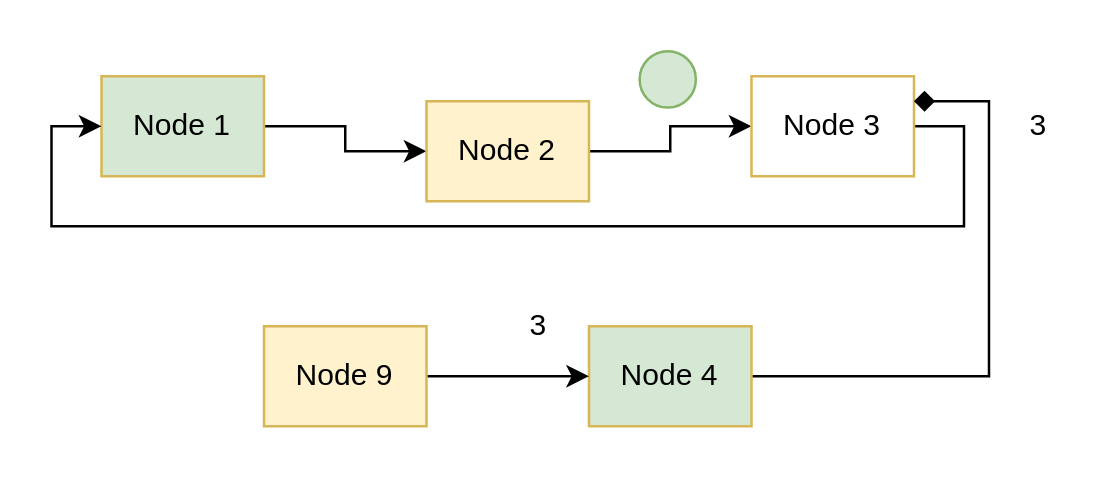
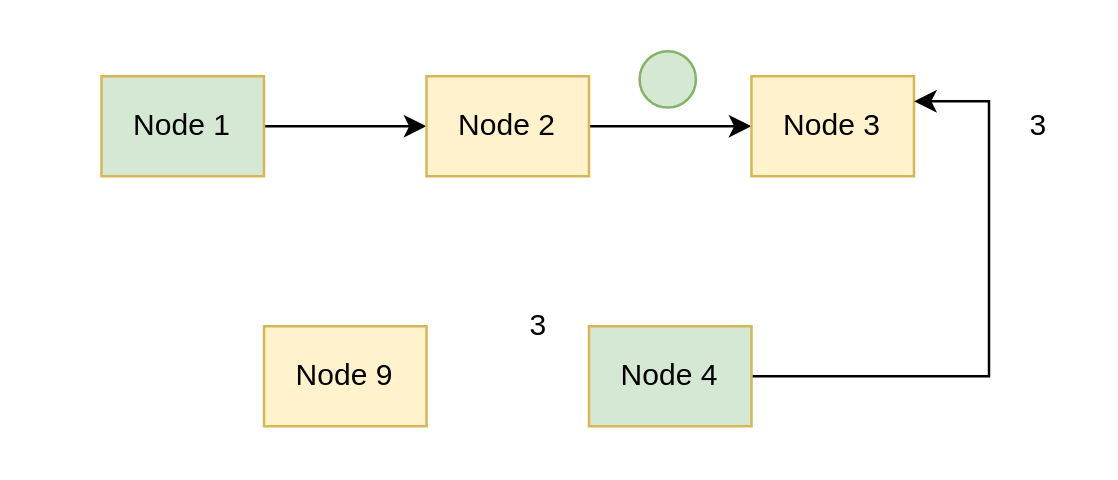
  <mxCell id="0" />
  <mxCell id="1" parent="0" />
  <mxCell id="2" style="edgeStyle=orthogonalEdgeStyle;rounded=0;orthogonalLoop=1;jettySize=auto;html=1;exitX=1;exitY=0.5;exitDx=0;exitDy=0;" parent="1" source="3" target="5" edge="1"><mxGeometry relative="1" as="geometry" /></mxCell>
  <mxCell id="3" value="Node 1" style="rounded=0;whiteSpace=wrap;html=1;fillColor=#d5e8d4;strokeColor=#d6b656;" parent="1" vertex="1"><mxGeometry x="40" y="30" width="65" height="40" as="geometry" /></mxCell>
  <mxCell id="4" style="edgeStyle=orthogonalEdgeStyle;rounded=0;orthogonalLoop=1;jettySize=auto;html=1;exitX=1;exitY=0.5;exitDx=0;exitDy=0;" parent="1" source="5" target="7" edge="1"><mxGeometry relative="1" as="geometry" /></mxCell>
- <mxCell id="5" value="Node 2" style="rounded=0;whiteSpace=wrap;html=1;fillColor=#fff2cc;strokeColor=#d6b656;" parent="1" vertex="1"><mxGeometry x="170" y="40" width="65" height="40" as="geometry" /></mxCell>
- <mxCell id="6" style="edgeStyle=orthogonalEdgeStyle;rounded=0;orthogonalLoop=1;jettySize=auto;html=1;exitX=1;exitY=0.5;exitDx=0;exitDy=0;entryX=0;entryY=0.5;entryDx=0;entryDy=0;" parent="1" source="7" target="3" edge="1"><mxGeometry relative="1" as="geometry"><Array as="points"><mxPoint x="385" y="50" /><mxPoint x="385" y="90" /><mxPoint x="20" y="90" /><mxPoint x="20" y="50" /></Array></mxGeometry></mxCell>
- <mxCell id="7" value="Node 3" style="rounded=0;whiteSpace=wrap;html=1;fillColor=#ffffff;strokeColor=#d6b656;" parent="1" vertex="1"><mxGeometry x="300" y="30" width="65" height="40" as="geometry" /></mxCell>
- <mxCell id="8" style="edgeStyle=orthogonalEdgeStyle;rounded=0;orthogonalLoop=1;jettySize=auto;html=1;exitX=1;exitY=0.5;exitDx=0;exitDy=0;entryX=1;entryY=0.25;entryDx=0;entryDy=0;startArrow=none;startFill=0;endArrow=diamond;" parent="1" source="9" target="7" edge="1"><mxGeometry relative="1" as="geometry"><Array as="points"><mxPoint x="395" y="150" /><mxPoint x="395" y="40" /></Array></mxGeometry></mxCell>
+ <mxCell id="5" value="Node 2" style="rounded=0;whiteSpace=wrap;html=1;fillColor=#fff2cc;strokeColor=#d6b656;" parent="1" vertex="1"><mxGeometry x="170" y="30" width="65" height="40" as="geometry" /></mxCell>
+ <mxCell id="7" value="Node 3" style="rounded=0;whiteSpace=wrap;html=1;fillColor=#fff2cc;strokeColor=#d6b656;" parent="1" vertex="1"><mxGeometry x="300" y="30" width="65" height="40" as="geometry" /></mxCell>
+ <mxCell id="8" style="edgeStyle=orthogonalEdgeStyle;rounded=0;orthogonalLoop=1;jettySize=auto;html=1;exitX=1;exitY=0.5;exitDx=0;exitDy=0;entryX=1;entryY=0.25;entryDx=0;entryDy=0;startArrow=none;startFill=0;" parent="1" source="9" target="7" edge="1"><mxGeometry relative="1" as="geometry"><Array as="points"><mxPoint x="395" y="150" /><mxPoint x="395" y="40" /></Array></mxGeometry></mxCell>
  <mxCell id="9" value="Node 4" style="rounded=0;whiteSpace=wrap;html=1;fillColor=#d5e8d4;strokeColor=#d6b656;" parent="1" vertex="1"><mxGeometry x="235" y="130" width="65" height="40" as="geometry" /></mxCell>
- <mxCell id="10" style="edgeStyle=orthogonalEdgeStyle;rounded=0;orthogonalLoop=1;jettySize=auto;html=1;exitX=1;exitY=0.5;exitDx=0;exitDy=0;startArrow=none;startFill=0;" parent="1" source="11" target="9" edge="1"><mxGeometry relative="1" as="geometry" /></mxCell>
  <mxCell id="11" value="Node 9" style="rounded=0;whiteSpace=wrap;html=1;fillColor=#fff2cc;strokeColor=#d6b656;" parent="1" vertex="1"><mxGeometry x="105" y="130" width="65" height="40" as="geometry" /></mxCell>
  <mxCell id="12" value="" style="ellipse;whiteSpace=wrap;html=1;aspect=fixed;fillColor=#d5e8d4;strokeColor=#82b366;" parent="1" vertex="1"><mxGeometry x="255.25" y="20" width="22.5" height="22.5" as="geometry" /></mxCell>
  <mxCell id="13" value="3" style="text;html=1;strokeColor=none;fillColor=none;align=center;verticalAlign=middle;whiteSpace=wrap;rounded=0;" parent="1" vertex="1"><mxGeometry x="205" y="120" width="20" height="20" as="geometry" /></mxCell>
  <mxCell id="14" value="3" style="text;html=1;strokeColor=none;fillColor=none;align=center;verticalAlign=middle;whiteSpace=wrap;rounded=0;" parent="1" vertex="1"><mxGeometry x="405" y="40" width="20" height="20" as="geometry" /></mxCell>
